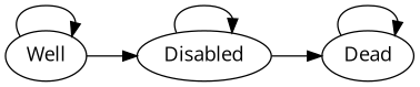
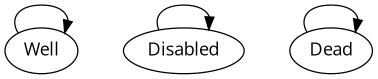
  digraph {
    fontname="Open Sans"
    rankdir=LR
    node [fontname="Open Sans"]
    edge [fontname="Open Sans"]
    Well
    Disabled
    Dead
    Well -> Well
-   Well -> Disabled
    Disabled -> Disabled
-   Disabled -> Dead
    Dead -> Dead
  }
